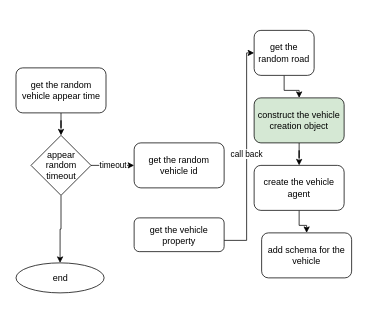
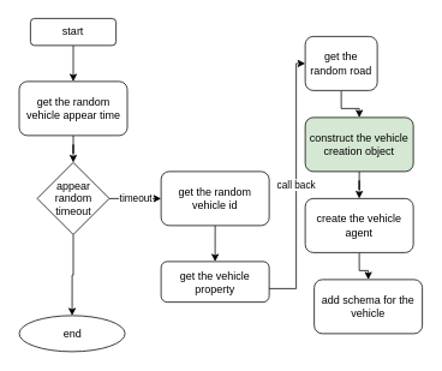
  <mxCell id="0" />
  <mxCell id="1" parent="0" />
+ <mxCell id="2" value="" style="edgeStyle=orthogonalEdgeStyle;rounded=0;orthogonalLoop=1;jettySize=auto;html=1;" edge="1" parent="1" source="3" target="5"><mxGeometry relative="1" as="geometry" /></mxCell>
+ <mxCell id="3" value="start" style="rounded=1;whiteSpace=wrap;html=1;" vertex="1" parent="1"><mxGeometry x="33" y="20" width="95" height="30" as="geometry" /></mxCell>
  <mxCell id="4" value="" style="edgeStyle=orthogonalEdgeStyle;rounded=0;orthogonalLoop=1;jettySize=auto;html=1;" edge="1" parent="1" source="5" target="8"><mxGeometry relative="1" as="geometry" /></mxCell>
  <mxCell id="5" value="get the random vehicle appear time" style="whiteSpace=wrap;html=1;rounded=1;" vertex="1" parent="1"><mxGeometry x="20.5" y="90" width="120" height="60" as="geometry" /></mxCell>
  <mxCell id="6" value="timeout" style="edgeStyle=orthogonalEdgeStyle;rounded=0;orthogonalLoop=1;jettySize=auto;html=1;" edge="1" parent="1" source="8" target="10"><mxGeometry relative="1" as="geometry" /></mxCell>
  <mxCell id="7" value="" style="edgeStyle=orthogonalEdgeStyle;rounded=0;orthogonalLoop=1;jettySize=auto;html=1;" edge="1" parent="1" source="8" target="20"><mxGeometry relative="1" as="geometry" /></mxCell>
  <mxCell id="8" value="appear random timeout" style="rhombus;whiteSpace=wrap;html=1;" vertex="1" parent="1"><mxGeometry x="40.5" y="180" width="80" height="80" as="geometry" /></mxCell>
+ <mxCell id="9" value="" style="edgeStyle=orthogonalEdgeStyle;rounded=0;orthogonalLoop=1;jettySize=auto;html=1;" edge="1" parent="1" source="10" target="12"><mxGeometry relative="1" as="geometry" /></mxCell>
  <mxCell id="10" value="get the random vehicle id" style="rounded=1;whiteSpace=wrap;html=1;" vertex="1" parent="1"><mxGeometry x="178" y="190" width="120" height="60" as="geometry" /></mxCell>
  <mxCell id="11" value="call back" style="edgeStyle=orthogonalEdgeStyle;rounded=0;orthogonalLoop=1;jettySize=auto;html=1;" edge="1" parent="1" source="12" target="14"><mxGeometry relative="1" as="geometry"><Array as="points"><mxPoint x="328" y="320" /><mxPoint x="328" y="70" /></Array></mxGeometry></mxCell>
  <mxCell id="12" value="get the vehicle property" style="whiteSpace=wrap;html=1;rounded=1;" vertex="1" parent="1"><mxGeometry x="178" y="290" width="120" height="45" as="geometry" /></mxCell>
  <mxCell id="13" value="" style="edgeStyle=orthogonalEdgeStyle;rounded=0;orthogonalLoop=1;jettySize=auto;html=1;" edge="1" parent="1" source="14" target="16"><mxGeometry relative="1" as="geometry" /></mxCell>
  <mxCell id="14" value="get the random road" style="whiteSpace=wrap;html=1;rounded=1;" vertex="1" parent="1"><mxGeometry x="338" y="40" width="80" height="60" as="geometry" /></mxCell>
  <mxCell id="15" value="" style="edgeStyle=orthogonalEdgeStyle;rounded=0;orthogonalLoop=1;jettySize=auto;html=1;" edge="1" parent="1" source="16" target="18"><mxGeometry relative="1" as="geometry" /></mxCell>
  <mxCell id="16" value="construct the vehicle creation object" style="whiteSpace=wrap;html=1;rounded=1;fillColor=#d5e8d4;" vertex="1" parent="1"><mxGeometry x="338" y="130" width="120" height="60" as="geometry" /></mxCell>
  <mxCell id="17" value="" style="edgeStyle=orthogonalEdgeStyle;rounded=0;orthogonalLoop=1;jettySize=auto;html=1;" edge="1" parent="1" source="18" target="19"><mxGeometry relative="1" as="geometry" /></mxCell>
  <mxCell id="18" value="create the vehicle agent" style="whiteSpace=wrap;html=1;rounded=1;" vertex="1" parent="1"><mxGeometry x="338" y="220" width="120" height="60" as="geometry" /></mxCell>
  <mxCell id="19" value="add schema for the vehicle" style="whiteSpace=wrap;html=1;rounded=1;" vertex="1" parent="1"><mxGeometry x="348" y="310" width="120" height="60" as="geometry" /></mxCell>
  <mxCell id="20" value="end" style="ellipse;whiteSpace=wrap;html=1;" vertex="1" parent="1"><mxGeometry x="20.5" y="350" width="117.5" height="40" as="geometry" /></mxCell>
